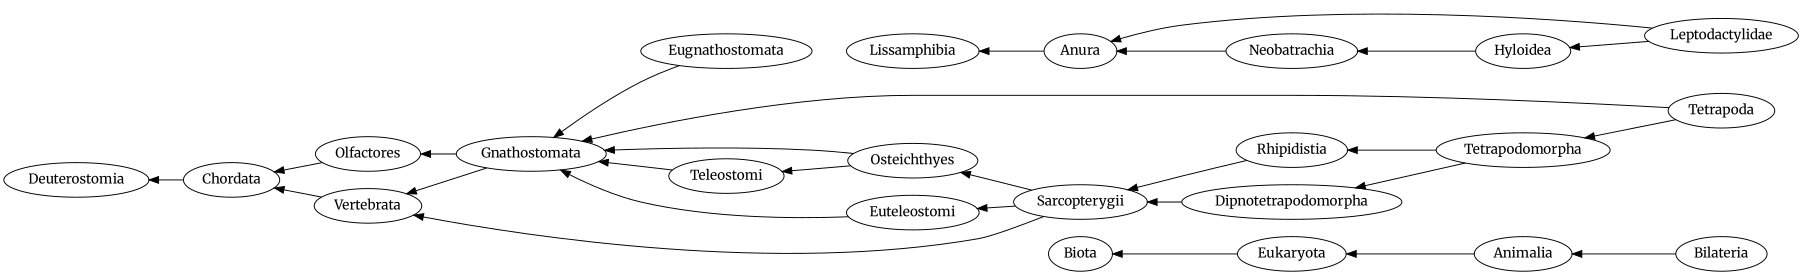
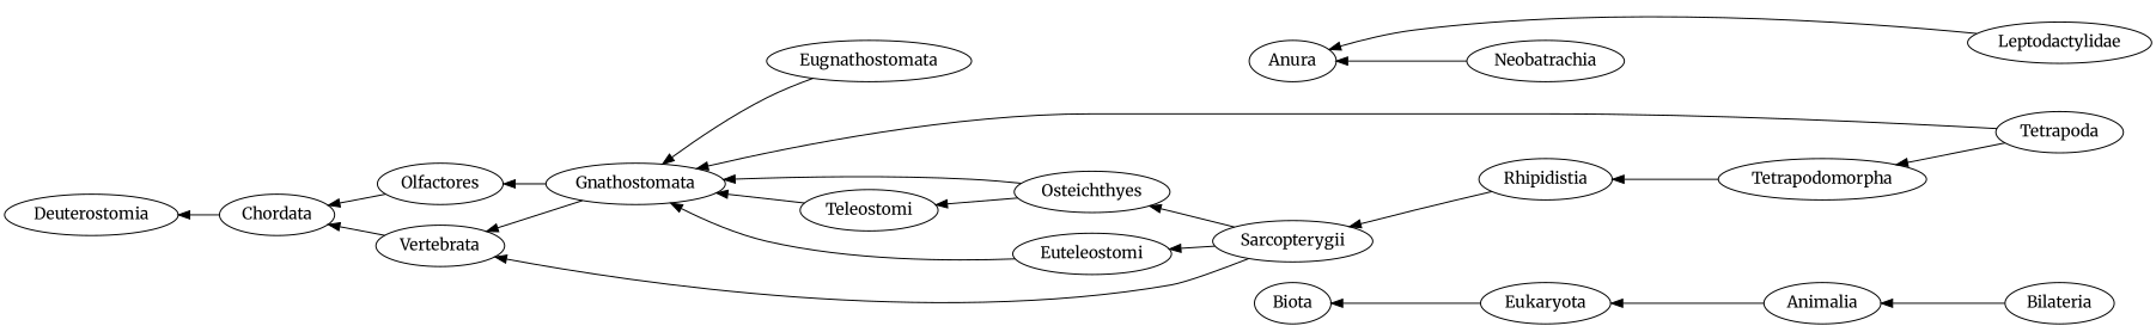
  digraph {
    fontname=Merriweather
    rankdir=RL
    node [fontname=Merriweather]
    edge [fontname=Merriweather]
    n1 [label=Biota]
    n2 [label=Gnathostomata]
    n3 [label=Vertebrata]
    n4 [label=Olfactores]
    n5 [label=Chordata]
    n6 [label=Teleostomi]
    n7 [label=Eugnathostomata]
    n8 [label=Anura]
-   n9 [label=Lissamphibia]
    n10 [label=Neobatrachia]
    n11 [label=Tetrapoda]
    n12 [label=Tetrapodomorpha]
    n13 [label=Sarcopterygii]
    n14 [label=Euteleostomi]
    n15 [label=Osteichthyes]
    n16 [label=Rhipidistia]
    n17 [label=Bilateria]
    n18 [label=Animalia]
    n19 [label=Eukaryota]
    n20 [label=Deuterostomia]
-   n21 [label=Dipnotetrapodomorpha]
-   n22 [label=Hyloidea]
    n23 [label=Leptodactylidae]
    n2 -> n3
    n2 -> n4
    n3 -> n5
    n4 -> n5
    n5 -> n20
    n6 -> n2
    n7 -> n2
-   n8 -> n9
    n10 -> n8
    n11 -> n2
    n11 -> n12
    n12 -> n16
-   n12 -> n21
    n13 -> n3
    n13 -> n14
    n13 -> n15
    n14 -> n2
    n15 -> n2
    n15 -> n6
    n16 -> n13
    n17 -> n18
    n18 -> n19
    n19 -> n1
-   n21 -> n13
-   n22 -> n10
    n23 -> n8
-   n23 -> n22
  }
